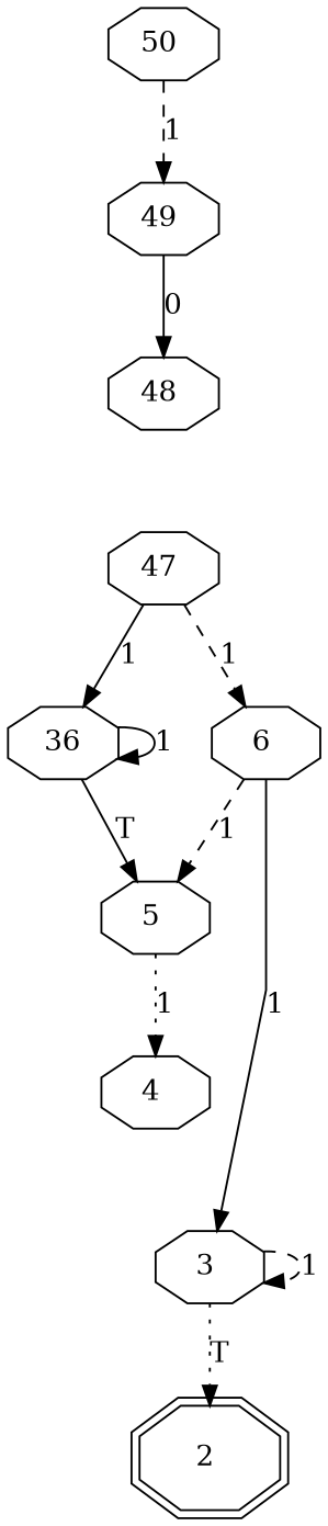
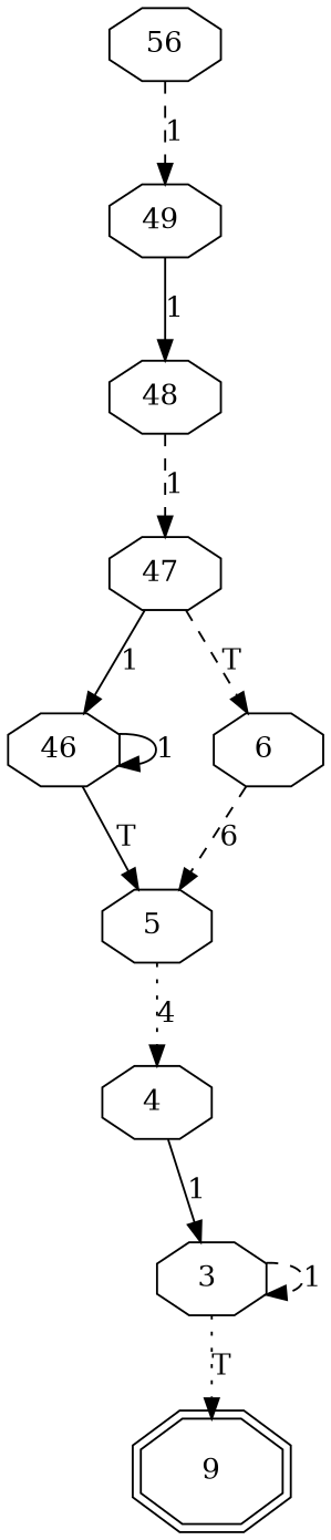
  digraph {
    splines=false
    node [shape=octagon]
    edge [style=dashed]
-   n1 [label="50 "]
+   n1 [label=56]
    n2 [label="49 "]
    n3 [label="48 "]
    n4 [label="47 "]
-   n5 [label=36]
+   n5 [label="46 "]
    n6 [label="6 "]
    n7 [label="5 "]
    n8 [label="4 "]
    n9 [label="3 "]
-   n10 [label="2 " shape=doubleoctagon]
+   n10 [label=9 shape=doubleoctagon]
    n1 -> n2 [label=1]
-   n2 -> n3 [label=0 style=solid]
+   n2 -> n3 [label=1 style=solid]
+   n3 -> n4 [label=1]
    n4 -> n5 [label=1 style=solid]
-   n4 -> n6 [label=1]
+   n4 -> n6 [label=T]
    n5 -> n5 [label=1 style=solid]
    n5 -> n7 [label=T style=solid]
-   n6 -> n7 [label=1]
-   n7 -> n8 [label=1 style=dotted]
-   n6 -> n9 [label=1 style=solid]
+   n6 -> n7 [label=6]
+   n7 -> n8 [label=4 style=dotted]
+   n8 -> n9 [label=1 style=solid]
    n9 -> n9 [label=1]
    n9 -> n10 [label=T style=dotted]
  }
